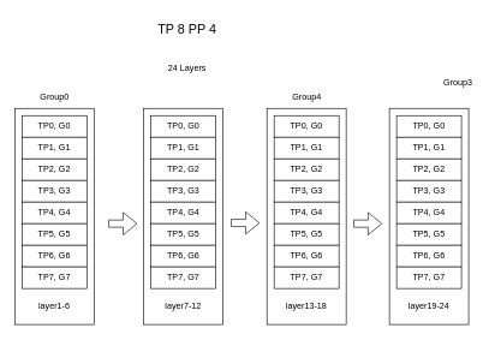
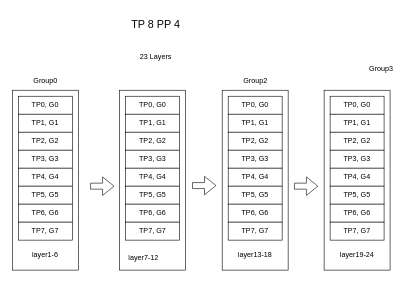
  <mxCell id="0" />
  <mxCell id="1" parent="0" />
  <mxCell id="2" value="" style="rounded=0;whiteSpace=wrap;html=1;fillColor=none;" vertex="1" parent="1"><mxGeometry x="20" y="150" width="110" height="300" as="geometry" /></mxCell>
  <mxCell id="3" value="Group0" style="text;html=1;align=center;verticalAlign=middle;resizable=0;points=[];autosize=1;strokeColor=none;fillColor=none;" vertex="1" parent="1"><mxGeometry x="45" y="120" width="60" height="30" as="geometry" /></mxCell>
  <mxCell id="4" value="&lt;font style=&quot;font-size: 18px;&quot;&gt;TP 8 PP 4&lt;/font&gt;" style="text;html=1;align=center;verticalAlign=middle;resizable=0;points=[];autosize=1;strokeColor=none;fillColor=none;" vertex="1" parent="1"><mxGeometry x="209" y="20" width="100" height="40" as="geometry" /></mxCell>
- <mxCell id="5" value="24 Layers" style="text;html=1;align=center;verticalAlign=middle;resizable=0;points=[];autosize=1;strokeColor=none;fillColor=none;" vertex="1" parent="1"><mxGeometry x="219" y="80" width="80" height="30" as="geometry" /></mxCell>
+ <mxCell id="5" value="23 Layers" style="text;html=1;align=center;verticalAlign=middle;resizable=0;points=[];autosize=1;strokeColor=none;fillColor=none;" vertex="1" parent="1"><mxGeometry x="219" y="80" width="80" height="30" as="geometry" /></mxCell>
  <mxCell id="6" value="TP0, G0" style="rounded=0;whiteSpace=wrap;html=1;" vertex="1" parent="1"><mxGeometry x="30" y="160" width="90" height="30" as="geometry" /></mxCell>
  <mxCell id="7" value="TP1, G1" style="rounded=0;whiteSpace=wrap;html=1;" vertex="1" parent="1"><mxGeometry x="30" y="190" width="90" height="30" as="geometry" /></mxCell>
  <mxCell id="8" value="TP2, G2" style="rounded=0;whiteSpace=wrap;html=1;" vertex="1" parent="1"><mxGeometry x="30" y="220" width="90" height="30" as="geometry" /></mxCell>
  <mxCell id="9" value="TP3, G3" style="rounded=0;whiteSpace=wrap;html=1;" vertex="1" parent="1"><mxGeometry x="30" y="250" width="90" height="30" as="geometry" /></mxCell>
  <mxCell id="10" value="TP4, G4" style="rounded=0;whiteSpace=wrap;html=1;" vertex="1" parent="1"><mxGeometry x="30" y="280" width="90" height="30" as="geometry" /></mxCell>
  <mxCell id="11" value="TP5, G5" style="rounded=0;whiteSpace=wrap;html=1;" vertex="1" parent="1"><mxGeometry x="30" y="310" width="90" height="30" as="geometry" /></mxCell>
  <mxCell id="12" value="TP6, G6" style="rounded=0;whiteSpace=wrap;html=1;" vertex="1" parent="1"><mxGeometry x="30" y="340" width="90" height="30" as="geometry" /></mxCell>
  <mxCell id="13" value="TP7, G7" style="rounded=0;whiteSpace=wrap;html=1;" vertex="1" parent="1"><mxGeometry x="30" y="370" width="90" height="30" as="geometry" /></mxCell>
  <mxCell id="14" value="layer1-6" style="text;html=1;align=center;verticalAlign=middle;whiteSpace=wrap;rounded=0;" vertex="1" parent="1"><mxGeometry x="45" y="410" width="60" height="30" as="geometry" /></mxCell>
  <mxCell id="15" value="" style="rounded=0;whiteSpace=wrap;html=1;fillColor=none;" vertex="1" parent="1"><mxGeometry x="199" y="150" width="110" height="300" as="geometry" /></mxCell>
  <mxCell id="16" value="TP0, G0" style="rounded=0;whiteSpace=wrap;html=1;" vertex="1" parent="1"><mxGeometry x="209" y="160" width="90" height="30" as="geometry" /></mxCell>
  <mxCell id="17" value="TP1, G1" style="rounded=0;whiteSpace=wrap;html=1;" vertex="1" parent="1"><mxGeometry x="209" y="190" width="90" height="30" as="geometry" /></mxCell>
  <mxCell id="18" value="TP2, G2" style="rounded=0;whiteSpace=wrap;html=1;" vertex="1" parent="1"><mxGeometry x="209" y="220" width="90" height="30" as="geometry" /></mxCell>
  <mxCell id="19" value="TP3, G3" style="rounded=0;whiteSpace=wrap;html=1;" vertex="1" parent="1"><mxGeometry x="209" y="250" width="90" height="30" as="geometry" /></mxCell>
  <mxCell id="20" value="TP4, G4" style="rounded=0;whiteSpace=wrap;html=1;" vertex="1" parent="1"><mxGeometry x="209" y="280" width="90" height="30" as="geometry" /></mxCell>
  <mxCell id="21" value="TP5, G5" style="rounded=0;whiteSpace=wrap;html=1;" vertex="1" parent="1"><mxGeometry x="209" y="310" width="90" height="30" as="geometry" /></mxCell>
  <mxCell id="22" value="TP6, G6" style="rounded=0;whiteSpace=wrap;html=1;" vertex="1" parent="1"><mxGeometry x="209" y="340" width="90" height="30" as="geometry" /></mxCell>
  <mxCell id="23" value="TP7, G7" style="rounded=0;whiteSpace=wrap;html=1;" vertex="1" parent="1"><mxGeometry x="209" y="370" width="90" height="30" as="geometry" /></mxCell>
- <mxCell id="24" value="layer7-12" style="text;html=1;align=center;verticalAlign=middle;whiteSpace=wrap;rounded=0;" vertex="1" parent="1"><mxGeometry x="224" y="410" width="60" height="30" as="geometry" /></mxCell>
+ <mxCell id="24" value="layer7-12" style="text;html=1;align=center;verticalAlign=middle;whiteSpace=wrap;rounded=0;" vertex="1" parent="1"><mxGeometry x="209" y="415" width="60" height="30" as="geometry" /></mxCell>
  <mxCell id="25" value="" style="rounded=0;whiteSpace=wrap;html=1;fillColor=none;" vertex="1" parent="1"><mxGeometry x="370" y="150" width="110" height="300" as="geometry" /></mxCell>
- <mxCell id="26" value="Group4" style="text;html=1;align=center;verticalAlign=middle;resizable=0;points=[];autosize=1;strokeColor=none;fillColor=none;" vertex="1" parent="1"><mxGeometry x="395" y="120" width="60" height="30" as="geometry" /></mxCell>
+ <mxCell id="26" value="Group2" style="text;html=1;align=center;verticalAlign=middle;resizable=0;points=[];autosize=1;strokeColor=none;fillColor=none;" vertex="1" parent="1"><mxGeometry x="395" y="120" width="60" height="30" as="geometry" /></mxCell>
  <mxCell id="27" value="TP0, G0" style="rounded=0;whiteSpace=wrap;html=1;" vertex="1" parent="1"><mxGeometry x="380" y="160" width="90" height="30" as="geometry" /></mxCell>
  <mxCell id="28" value="TP1, G1" style="rounded=0;whiteSpace=wrap;html=1;" vertex="1" parent="1"><mxGeometry x="380" y="190" width="90" height="30" as="geometry" /></mxCell>
  <mxCell id="29" value="TP2, G2" style="rounded=0;whiteSpace=wrap;html=1;" vertex="1" parent="1"><mxGeometry x="380" y="220" width="90" height="30" as="geometry" /></mxCell>
  <mxCell id="30" value="TP3, G3" style="rounded=0;whiteSpace=wrap;html=1;" vertex="1" parent="1"><mxGeometry x="380" y="250" width="90" height="30" as="geometry" /></mxCell>
  <mxCell id="31" value="TP4, G4" style="rounded=0;whiteSpace=wrap;html=1;" vertex="1" parent="1"><mxGeometry x="380" y="280" width="90" height="30" as="geometry" /></mxCell>
  <mxCell id="32" value="TP5, G5" style="rounded=0;whiteSpace=wrap;html=1;" vertex="1" parent="1"><mxGeometry x="380" y="310" width="90" height="30" as="geometry" /></mxCell>
  <mxCell id="33" value="TP6, G6" style="rounded=0;whiteSpace=wrap;html=1;" vertex="1" parent="1"><mxGeometry x="380" y="340" width="90" height="30" as="geometry" /></mxCell>
  <mxCell id="34" value="TP7, G7" style="rounded=0;whiteSpace=wrap;html=1;" vertex="1" parent="1"><mxGeometry x="380" y="370" width="90" height="30" as="geometry" /></mxCell>
  <mxCell id="35" value="layer13-18" style="text;html=1;align=center;verticalAlign=middle;whiteSpace=wrap;rounded=0;" vertex="1" parent="1"><mxGeometry x="395" y="410" width="60" height="30" as="geometry" /></mxCell>
  <mxCell id="36" value="" style="rounded=0;whiteSpace=wrap;html=1;fillColor=none;" vertex="1" parent="1"><mxGeometry x="540" y="150" width="110" height="300" as="geometry" /></mxCell>
  <mxCell id="37" value="Group3" style="text;html=1;align=center;verticalAlign=middle;resizable=0;points=[];autosize=1;strokeColor=none;fillColor=none;" vertex="1" parent="1"><mxGeometry x="605" y="100" width="60" height="30" as="geometry" /></mxCell>
  <mxCell id="38" value="TP0, G0" style="rounded=0;whiteSpace=wrap;html=1;" vertex="1" parent="1"><mxGeometry x="550" y="160" width="90" height="30" as="geometry" /></mxCell>
  <mxCell id="39" value="TP1, G1" style="rounded=0;whiteSpace=wrap;html=1;" vertex="1" parent="1"><mxGeometry x="550" y="190" width="90" height="30" as="geometry" /></mxCell>
  <mxCell id="40" value="TP2, G2" style="rounded=0;whiteSpace=wrap;html=1;" vertex="1" parent="1"><mxGeometry x="550" y="220" width="90" height="30" as="geometry" /></mxCell>
  <mxCell id="41" value="TP3, G3" style="rounded=0;whiteSpace=wrap;html=1;" vertex="1" parent="1"><mxGeometry x="550" y="250" width="90" height="30" as="geometry" /></mxCell>
  <mxCell id="42" value="TP4, G4" style="rounded=0;whiteSpace=wrap;html=1;" vertex="1" parent="1"><mxGeometry x="550" y="280" width="90" height="30" as="geometry" /></mxCell>
  <mxCell id="43" value="TP5, G5" style="rounded=0;whiteSpace=wrap;html=1;" vertex="1" parent="1"><mxGeometry x="550" y="310" width="90" height="30" as="geometry" /></mxCell>
  <mxCell id="44" value="TP6, G6" style="rounded=0;whiteSpace=wrap;html=1;" vertex="1" parent="1"><mxGeometry x="550" y="340" width="90" height="30" as="geometry" /></mxCell>
  <mxCell id="45" value="TP7, G7" style="rounded=0;whiteSpace=wrap;html=1;" vertex="1" parent="1"><mxGeometry x="550" y="370" width="90" height="30" as="geometry" /></mxCell>
  <mxCell id="46" value="layer19-24" style="text;html=1;align=center;verticalAlign=middle;whiteSpace=wrap;rounded=0;" vertex="1" parent="1"><mxGeometry x="565" y="410" width="60" height="30" as="geometry" /></mxCell>
  <mxCell id="47" value="" style="shape=flexArrow;endArrow=classic;html=1;rounded=0;" edge="1" parent="1"><mxGeometry width="50" height="50" relative="1" as="geometry"><mxPoint x="150" y="310" as="sourcePoint" /><mxPoint x="190" y="310" as="targetPoint" /></mxGeometry></mxCell>
  <mxCell id="48" value="" style="shape=flexArrow;endArrow=classic;html=1;rounded=0;" edge="1" parent="1"><mxGeometry width="50" height="50" relative="1" as="geometry"><mxPoint x="320" y="309" as="sourcePoint" /><mxPoint x="360" y="309" as="targetPoint" /></mxGeometry></mxCell>
  <mxCell id="49" value="" style="shape=flexArrow;endArrow=classic;html=1;rounded=0;" edge="1" parent="1"><mxGeometry width="50" height="50" relative="1" as="geometry"><mxPoint x="490" y="310" as="sourcePoint" /><mxPoint x="530" y="310" as="targetPoint" /></mxGeometry></mxCell>
